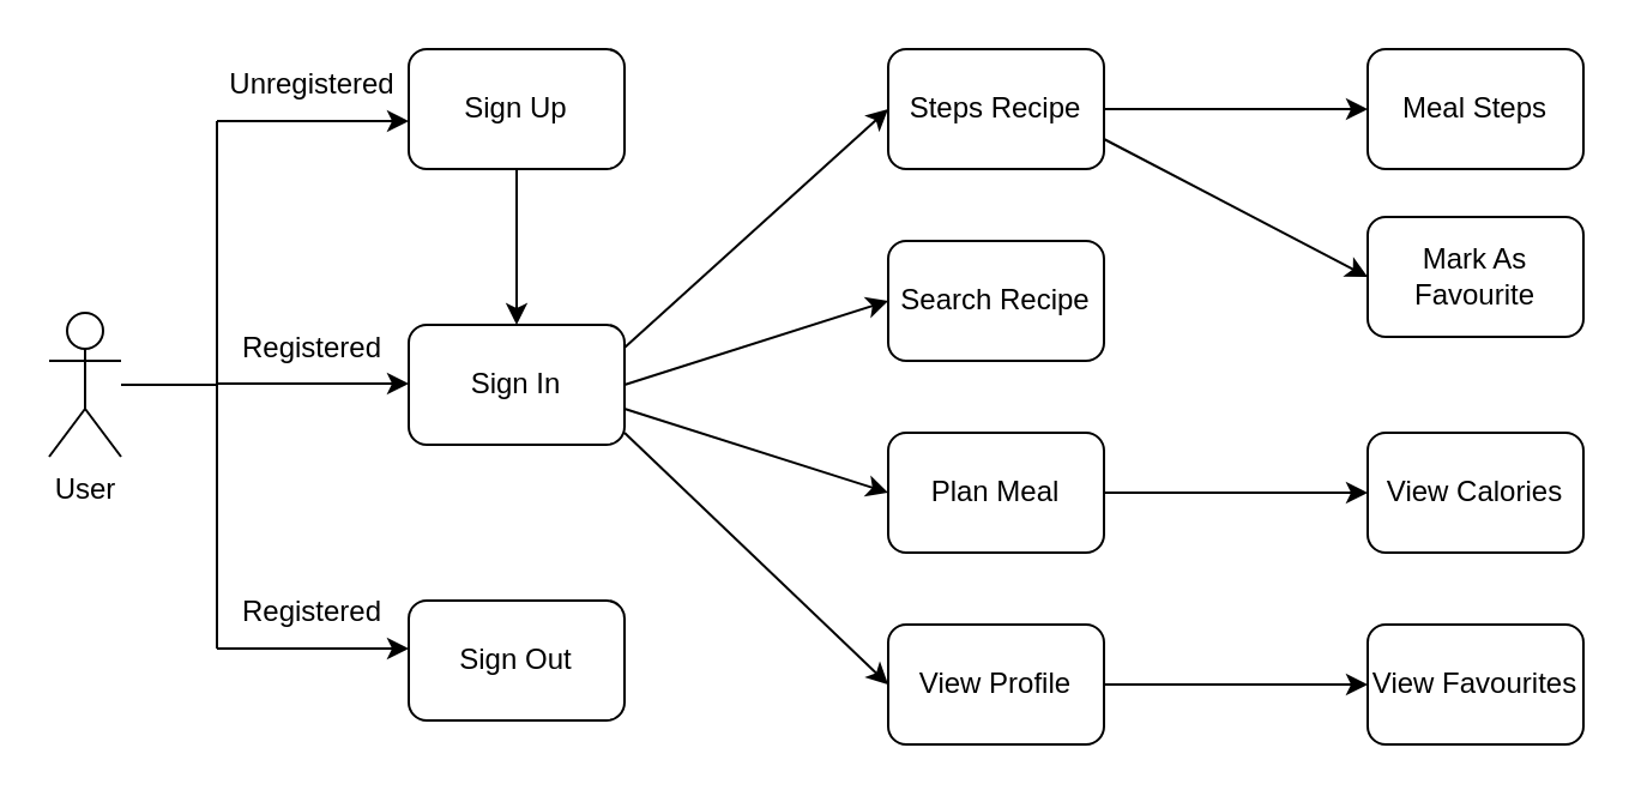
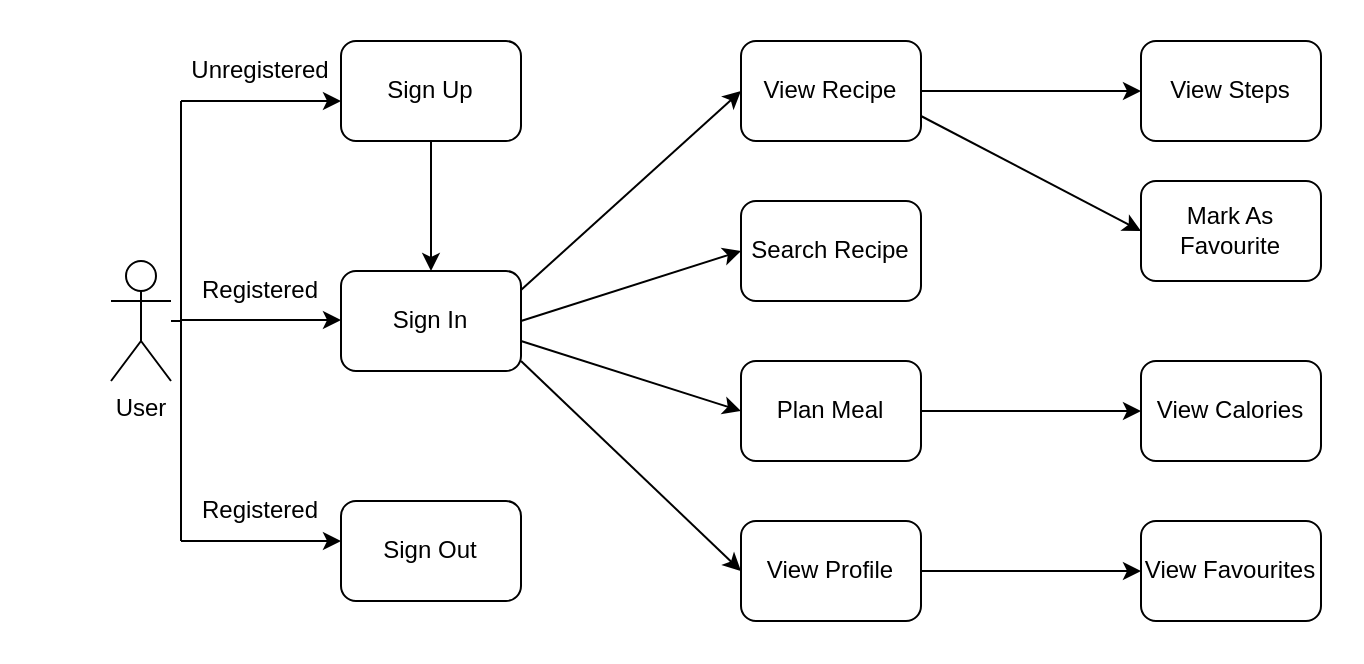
  <mxCell id="0" />
  <mxCell id="1" parent="0" />
- <mxCell id="2" value="User" style="shape=umlActor;verticalLabelPosition=bottom;verticalAlign=top;html=1;outlineConnect=0;" vertex="1" parent="1"><mxGeometry x="20" y="130" width="30" height="60" as="geometry" /></mxCell>
+ <mxCell id="2" value="User" style="shape=umlActor;verticalLabelPosition=bottom;verticalAlign=top;html=1;outlineConnect=0;" vertex="1" parent="1"><mxGeometry x="55" y="130" width="30" height="60" as="geometry" /></mxCell>
  <mxCell id="3" value="" style="endArrow=none;html=1;rounded=0;" edge="1" parent="1" source="2"><mxGeometry width="50" height="50" relative="1" as="geometry"><mxPoint x="120" y="240" as="sourcePoint" /><mxPoint x="90" y="160" as="targetPoint" /></mxGeometry></mxCell>
  <mxCell id="4" value="" style="endArrow=none;html=1;rounded=0;" edge="1" parent="1"><mxGeometry width="50" height="50" relative="1" as="geometry"><mxPoint x="90" y="160" as="sourcePoint" /><mxPoint x="90" y="50" as="targetPoint" /></mxGeometry></mxCell>
  <mxCell id="5" value="" style="endArrow=none;html=1;rounded=0;" edge="1" parent="1"><mxGeometry width="50" height="50" relative="1" as="geometry"><mxPoint x="90" y="270" as="sourcePoint" /><mxPoint x="90" y="160" as="targetPoint" /></mxGeometry></mxCell>
  <mxCell id="6" value="" style="endArrow=classic;html=1;rounded=0;" edge="1" parent="1"><mxGeometry width="50" height="50" relative="1" as="geometry"><mxPoint x="90" y="50" as="sourcePoint" /><mxPoint x="170" y="50" as="targetPoint" /></mxGeometry></mxCell>
  <mxCell id="7" value="" style="endArrow=classic;html=1;rounded=0;" edge="1" parent="1"><mxGeometry width="50" height="50" relative="1" as="geometry"><mxPoint x="90" y="159.5" as="sourcePoint" /><mxPoint x="170" y="159.5" as="targetPoint" /></mxGeometry></mxCell>
  <mxCell id="8" value="" style="endArrow=classic;html=1;rounded=0;" edge="1" parent="1"><mxGeometry width="50" height="50" relative="1" as="geometry"><mxPoint x="90" y="270" as="sourcePoint" /><mxPoint x="170" y="270" as="targetPoint" /></mxGeometry></mxCell>
  <mxCell id="9" value="Unregistered" style="text;html=1;strokeColor=none;fillColor=none;align=center;verticalAlign=middle;whiteSpace=wrap;rounded=0;" vertex="1" parent="1"><mxGeometry x="100" y="20" width="60" height="30" as="geometry" /></mxCell>
  <mxCell id="10" value="Registered" style="text;html=1;strokeColor=none;fillColor=none;align=center;verticalAlign=middle;whiteSpace=wrap;rounded=0;" vertex="1" parent="1"><mxGeometry x="100" y="130" width="60" height="30" as="geometry" /></mxCell>
  <mxCell id="11" value="Registered" style="text;html=1;strokeColor=none;fillColor=none;align=center;verticalAlign=middle;whiteSpace=wrap;rounded=0;" vertex="1" parent="1"><mxGeometry x="100" y="240" width="60" height="30" as="geometry" /></mxCell>
  <mxCell id="12" value="" style="endArrow=classic;html=1;rounded=0;entryX=0;entryY=0.5;entryDx=0;entryDy=0;" edge="1" parent="1" target="20"><mxGeometry width="50" height="50" relative="1" as="geometry"><mxPoint x="260" y="144.5" as="sourcePoint" /><mxPoint x="370" y="70" as="targetPoint" /></mxGeometry></mxCell>
  <mxCell id="13" value="" style="endArrow=classic;html=1;rounded=0;entryX=0;entryY=0.5;entryDx=0;entryDy=0;" edge="1" parent="1" target="21"><mxGeometry width="50" height="50" relative="1" as="geometry"><mxPoint x="260" y="160" as="sourcePoint" /><mxPoint x="370" y="140" as="targetPoint" /></mxGeometry></mxCell>
  <mxCell id="14" value="" style="endArrow=classic;html=1;rounded=0;entryX=0;entryY=0.5;entryDx=0;entryDy=0;" edge="1" parent="1" target="22"><mxGeometry width="50" height="50" relative="1" as="geometry"><mxPoint x="260" y="170" as="sourcePoint" /><mxPoint x="350" y="200" as="targetPoint" /></mxGeometry></mxCell>
  <mxCell id="15" value="" style="endArrow=classic;html=1;rounded=0;entryX=0;entryY=0.5;entryDx=0;entryDy=0;" edge="1" parent="1" target="23"><mxGeometry width="50" height="50" relative="1" as="geometry"><mxPoint x="260" y="180" as="sourcePoint" /><mxPoint x="350" y="290" as="targetPoint" /></mxGeometry></mxCell>
  <mxCell id="16" style="edgeStyle=orthogonalEdgeStyle;rounded=0;orthogonalLoop=1;jettySize=auto;html=1;exitX=0.5;exitY=1;exitDx=0;exitDy=0;entryX=0.5;entryY=0;entryDx=0;entryDy=0;" edge="1" parent="1" source="17" target="18"><mxGeometry relative="1" as="geometry" /></mxCell>
  <mxCell id="17" value="Sign Up" style="rounded=1;whiteSpace=wrap;html=1;" vertex="1" parent="1"><mxGeometry x="170" y="20" width="90" height="50" as="geometry" /></mxCell>
  <mxCell id="18" value="Sign In" style="rounded=1;whiteSpace=wrap;html=1;" vertex="1" parent="1"><mxGeometry x="170" y="135" width="90" height="50" as="geometry" /></mxCell>
  <mxCell id="19" value="Sign Out" style="rounded=1;whiteSpace=wrap;html=1;" vertex="1" parent="1"><mxGeometry x="170" y="250" width="90" height="50" as="geometry" /></mxCell>
- <mxCell id="20" value="Steps Recipe" style="rounded=1;whiteSpace=wrap;html=1;" vertex="1" parent="1"><mxGeometry x="370" y="20" width="90" height="50" as="geometry" /></mxCell>
+ <mxCell id="20" value="View Recipe" style="rounded=1;whiteSpace=wrap;html=1;" vertex="1" parent="1"><mxGeometry x="370" y="20" width="90" height="50" as="geometry" /></mxCell>
  <mxCell id="21" value="Search Recipe" style="rounded=1;whiteSpace=wrap;html=1;" vertex="1" parent="1"><mxGeometry x="370" y="100" width="90" height="50" as="geometry" /></mxCell>
  <mxCell id="22" value="Plan Meal" style="rounded=1;whiteSpace=wrap;html=1;" vertex="1" parent="1"><mxGeometry x="370" y="180" width="90" height="50" as="geometry" /></mxCell>
  <mxCell id="23" value="View Profile" style="rounded=1;whiteSpace=wrap;html=1;" vertex="1" parent="1"><mxGeometry x="370" y="260" width="90" height="50" as="geometry" /></mxCell>
  <mxCell id="24" value="" style="endArrow=classic;html=1;rounded=0;exitX=1;exitY=0.5;exitDx=0;exitDy=0;entryX=0;entryY=0.5;entryDx=0;entryDy=0;" edge="1" parent="1" source="20" target="26"><mxGeometry width="50" height="50" relative="1" as="geometry"><mxPoint x="470" y="50" as="sourcePoint" /><mxPoint x="570" y="30" as="targetPoint" /></mxGeometry></mxCell>
  <mxCell id="25" value="" style="endArrow=classic;html=1;rounded=0;exitX=1;exitY=0.75;exitDx=0;exitDy=0;entryX=0;entryY=0.5;entryDx=0;entryDy=0;" edge="1" parent="1" source="20" target="27"><mxGeometry width="50" height="50" relative="1" as="geometry"><mxPoint x="470" y="55" as="sourcePoint" /><mxPoint x="570" y="70" as="targetPoint" /></mxGeometry></mxCell>
- <mxCell id="26" value="Meal Steps" style="rounded=1;whiteSpace=wrap;html=1;" vertex="1" parent="1"><mxGeometry x="570" y="20" width="90" height="50" as="geometry" /></mxCell>
+ <mxCell id="26" value="View Steps" style="rounded=1;whiteSpace=wrap;html=1;" vertex="1" parent="1"><mxGeometry x="570" y="20" width="90" height="50" as="geometry" /></mxCell>
  <mxCell id="27" value="Mark As Favourite" style="rounded=1;whiteSpace=wrap;html=1;" vertex="1" parent="1"><mxGeometry x="570" y="90" width="90" height="50" as="geometry" /></mxCell>
  <mxCell id="28" value="" style="endArrow=classic;html=1;rounded=0;exitX=1;exitY=0.5;exitDx=0;exitDy=0;" edge="1" parent="1" source="23"><mxGeometry width="50" height="50" relative="1" as="geometry"><mxPoint x="480" y="290" as="sourcePoint" /><mxPoint x="570" y="285" as="targetPoint" /></mxGeometry></mxCell>
  <mxCell id="29" value="View Favourites" style="rounded=1;whiteSpace=wrap;html=1;" vertex="1" parent="1"><mxGeometry x="570" y="260" width="90" height="50" as="geometry" /></mxCell>
  <mxCell id="30" value="" style="endArrow=classic;html=1;rounded=0;exitX=1;exitY=0.5;exitDx=0;exitDy=0;" edge="1" parent="1" source="22"><mxGeometry width="50" height="50" relative="1" as="geometry"><mxPoint x="470" y="204.5" as="sourcePoint" /><mxPoint x="570" y="205" as="targetPoint" /></mxGeometry></mxCell>
  <mxCell id="31" value="View Calories" style="rounded=1;whiteSpace=wrap;html=1;" vertex="1" parent="1"><mxGeometry x="570" y="180" width="90" height="50" as="geometry" /></mxCell>
